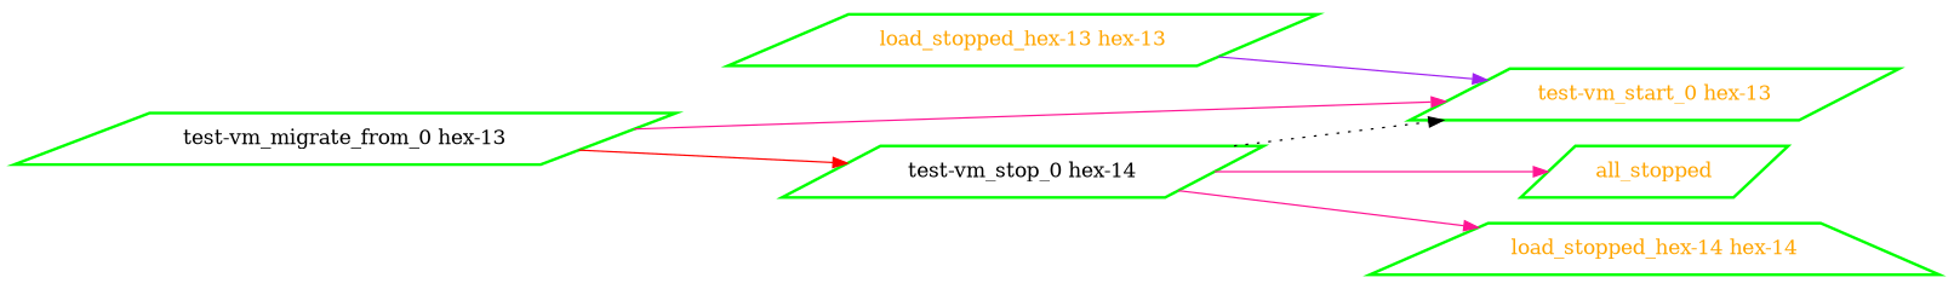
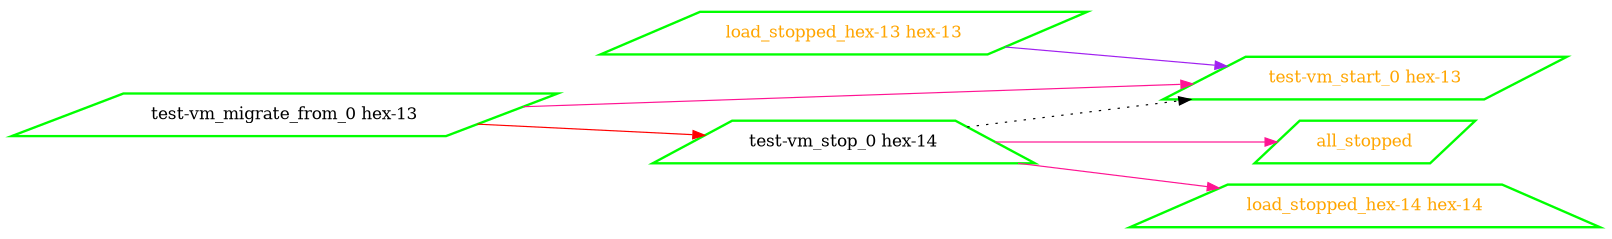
  digraph {
    rankdir=LR
    node [color=green fontcolor=orange style=bold shape=parallelogram]
    edge [style=solid color=deeppink]
    all_stopped
    "load_stopped_hex-13 hex-13"
    "test-vm_start_0 hex-13"
    "load_stopped_hex-14 hex-14" [shape=trapezium]
    "test-vm_migrate_from_0 hex-13" [fontcolor=black]
-   "test-vm_stop_0 hex-14" [fontcolor=black]
+   "test-vm_stop_0 hex-14" [fontcolor=black shape=trapezium]
    "load_stopped_hex-13 hex-13" -> "test-vm_start_0 hex-13" [color=purple]
    "test-vm_migrate_from_0 hex-13" -> "test-vm_start_0 hex-13"
    "test-vm_migrate_from_0 hex-13" -> "test-vm_stop_0 hex-14" [color=red]
    "test-vm_stop_0 hex-14" -> all_stopped
    "test-vm_stop_0 hex-14" -> "test-vm_start_0 hex-13" [style=dotted color=black]
    "test-vm_stop_0 hex-14" -> "load_stopped_hex-14 hex-14"
  }
